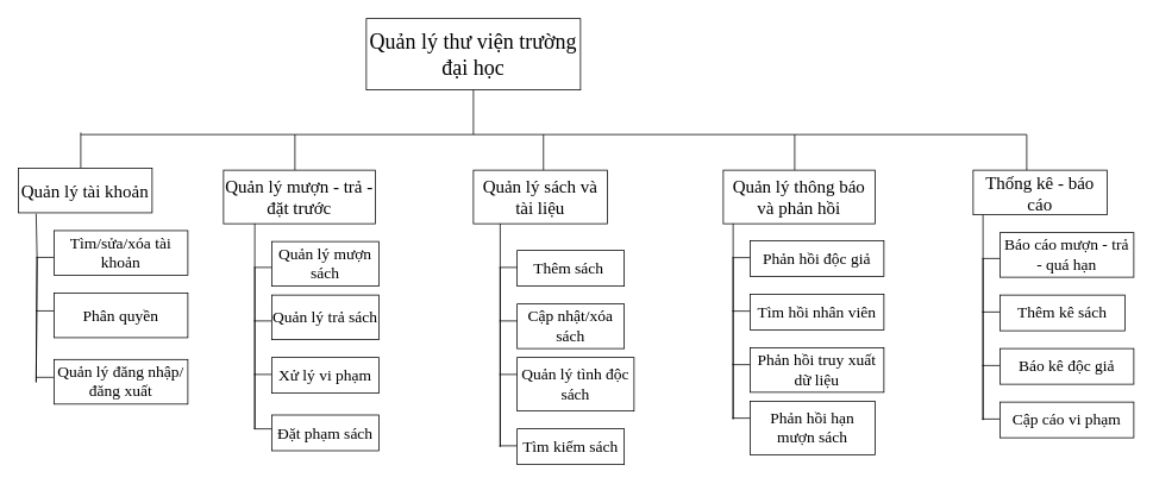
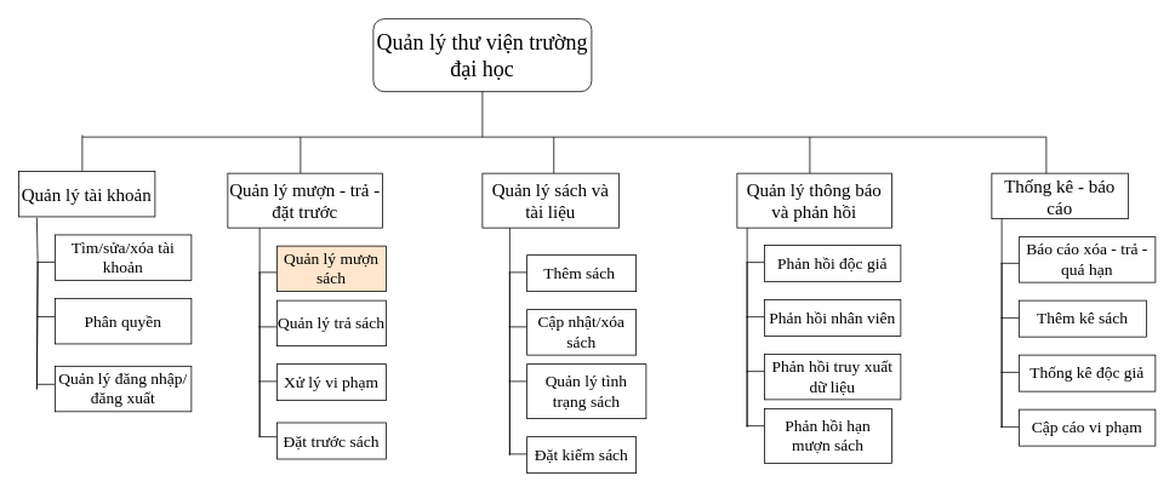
  <mxCell id="0" />
  <mxCell id="1" parent="0" />
- <mxCell id="2" value="&lt;font style=&quot;font-size: 24px;&quot; face=&quot;Times New Roman&quot;&gt;Quản lý thư viện trường đại học&lt;/font&gt;" style="rounded=0;whiteSpace=wrap;html=1;" vertex="1" parent="1"><mxGeometry x="410" y="20" width="240" height="80" as="geometry" /></mxCell>
+ <mxCell id="2" value="&lt;font style=&quot;font-size: 24px;&quot; face=&quot;Times New Roman&quot;&gt;Quản lý thư viện trường đại học&lt;/font&gt;" style="whiteSpace=wrap;html=1;rounded=1;" vertex="1" parent="1"><mxGeometry x="410" y="20" width="240" height="80" as="geometry" /></mxCell>
  <mxCell id="3" value="" style="endArrow=none;html=1;rounded=0;entryX=0.5;entryY=1;entryDx=0;entryDy=0;" edge="1" parent="1" target="2"><mxGeometry width="50" height="50" relative="1" as="geometry"><mxPoint x="530" y="150" as="sourcePoint" /><mxPoint x="530" y="290" as="targetPoint" /></mxGeometry></mxCell>
  <mxCell id="4" value="" style="endArrow=none;html=1;rounded=0;" edge="1" parent="1"><mxGeometry width="50" height="50" relative="1" as="geometry"><mxPoint x="90" y="150" as="sourcePoint" /><mxPoint x="1150" y="150" as="targetPoint" /><Array as="points"><mxPoint x="530" y="150" /></Array></mxGeometry></mxCell>
  <mxCell id="5" value="" style="endArrow=none;html=1;rounded=0;" edge="1" parent="1"><mxGeometry width="50" height="50" relative="1" as="geometry"><mxPoint x="90" y="147.75" as="sourcePoint" /><mxPoint x="90" y="187.75" as="targetPoint" /><Array as="points"><mxPoint x="90" y="187.75" /></Array></mxGeometry></mxCell>
  <mxCell id="6" value="" style="endArrow=none;html=1;rounded=0;" edge="1" parent="1"><mxGeometry width="50" height="50" relative="1" as="geometry"><mxPoint x="330" y="150" as="sourcePoint" /><mxPoint x="330" y="190" as="targetPoint" /><Array as="points"><mxPoint x="330" y="170" /><mxPoint x="330" y="190" /></Array></mxGeometry></mxCell>
  <mxCell id="7" value="" style="endArrow=none;html=1;rounded=0;" edge="1" parent="1"><mxGeometry width="50" height="50" relative="1" as="geometry"><mxPoint x="608.5" y="150" as="sourcePoint" /><mxPoint x="608.5" y="190" as="targetPoint" /><Array as="points"><mxPoint x="608.5" y="190" /></Array></mxGeometry></mxCell>
  <mxCell id="8" value="" style="endArrow=none;html=1;rounded=0;" edge="1" parent="1"><mxGeometry width="50" height="50" relative="1" as="geometry"><mxPoint x="890" y="150" as="sourcePoint" /><mxPoint x="890" y="190" as="targetPoint" /><Array as="points"><mxPoint x="890" y="190" /></Array></mxGeometry></mxCell>
  <mxCell id="9" value="" style="endArrow=none;html=1;rounded=0;" edge="1" parent="1"><mxGeometry width="50" height="50" relative="1" as="geometry"><mxPoint x="1150" y="150" as="sourcePoint" /><mxPoint x="1150" y="190" as="targetPoint" /><Array as="points"><mxPoint x="1150" y="190" /></Array></mxGeometry></mxCell>
  <mxCell id="10" value="&lt;font style=&quot;font-size: 20px;&quot; face=&quot;Times New Roman&quot;&gt;Quản lý tài khoản&lt;/font&gt;" style="rounded=0;whiteSpace=wrap;html=1;" vertex="1" parent="1"><mxGeometry x="20" y="187.75" width="150" height="50" as="geometry" /></mxCell>
  <mxCell id="11" value="&lt;font style=&quot;font-size: 20px;&quot; face=&quot;Times New Roman&quot;&gt;Quản lý mượn - trả - đặt trước&lt;/font&gt;" style="rounded=0;whiteSpace=wrap;html=1;" vertex="1" parent="1"><mxGeometry x="250" y="190" width="170" height="60" as="geometry" /></mxCell>
  <mxCell id="12" value="&lt;font style=&quot;font-size: 20px;&quot; face=&quot;Times New Roman&quot;&gt;Quản lý sách và tài liệu&lt;/font&gt;" style="rounded=0;whiteSpace=wrap;html=1;" vertex="1" parent="1"><mxGeometry x="530" y="190" width="150" height="60" as="geometry" /></mxCell>
  <mxCell id="13" value="&lt;font style=&quot;font-size: 20px;&quot; face=&quot;Times New Roman&quot;&gt;Quản lý thông báo và phản hồi&lt;/font&gt;" style="rounded=0;whiteSpace=wrap;html=1;" vertex="1" parent="1"><mxGeometry x="810" y="190" width="170" height="60" as="geometry" /></mxCell>
  <mxCell id="14" value="&lt;font face=&quot;Times New Roman&quot;&gt;&lt;span style=&quot;font-size: 20px;&quot;&gt;Thống kê - báo cáo&lt;/span&gt;&lt;/font&gt;" style="rounded=0;whiteSpace=wrap;html=1;" vertex="1" parent="1"><mxGeometry x="1090" y="190" width="150" height="50" as="geometry" /></mxCell>
  <mxCell id="15" value="" style="endArrow=none;html=1;rounded=0;" edge="1" parent="1"><mxGeometry width="50" height="50" relative="1" as="geometry"><mxPoint x="41" y="287.75" as="sourcePoint" /><mxPoint x="40" y="238.75" as="targetPoint" /><Array as="points"><mxPoint x="40" y="427.75" /><mxPoint x="41" y="287.75" /></Array></mxGeometry></mxCell>
  <mxCell id="16" value="" style="endArrow=none;html=1;rounded=0;" edge="1" parent="1"><mxGeometry width="50" height="50" relative="1" as="geometry"><mxPoint x="40" y="287.75" as="sourcePoint" /><mxPoint x="60" y="287.75" as="targetPoint" /></mxGeometry></mxCell>
  <mxCell id="17" value="" style="endArrow=none;html=1;rounded=0;" edge="1" parent="1"><mxGeometry width="50" height="50" relative="1" as="geometry"><mxPoint x="40" y="347.75" as="sourcePoint" /><mxPoint x="60" y="347.75" as="targetPoint" /></mxGeometry></mxCell>
  <mxCell id="18" value="" style="endArrow=none;html=1;rounded=0;entryX=0.09;entryY=1.028;entryDx=0;entryDy=0;entryPerimeter=0;" edge="1" parent="1"><mxGeometry width="50" height="50" relative="1" as="geometry"><mxPoint x="285" y="299" as="sourcePoint" /><mxPoint x="285" y="250" as="targetPoint" /><Array as="points"><mxPoint x="285" y="480" /><mxPoint x="285" y="299" /></Array></mxGeometry></mxCell>
  <mxCell id="19" value="" style="endArrow=none;html=1;rounded=0;" edge="1" parent="1"><mxGeometry width="50" height="50" relative="1" as="geometry"><mxPoint x="284" y="299" as="sourcePoint" /><mxPoint x="304" y="299" as="targetPoint" /></mxGeometry></mxCell>
  <mxCell id="20" value="" style="endArrow=none;html=1;rounded=0;" edge="1" parent="1"><mxGeometry width="50" height="50" relative="1" as="geometry"><mxPoint x="284" y="419" as="sourcePoint" /><mxPoint x="304" y="419" as="targetPoint" /></mxGeometry></mxCell>
  <mxCell id="21" value="" style="endArrow=none;html=1;rounded=0;entryX=0.09;entryY=1.028;entryDx=0;entryDy=0;entryPerimeter=0;" edge="1" parent="1"><mxGeometry width="50" height="50" relative="1" as="geometry"><mxPoint x="560" y="299" as="sourcePoint" /><mxPoint x="560" y="250" as="targetPoint" /><Array as="points"><mxPoint x="560" y="500" /><mxPoint x="560" y="299" /></Array></mxGeometry></mxCell>
  <mxCell id="22" value="" style="endArrow=none;html=1;rounded=0;" edge="1" parent="1"><mxGeometry width="50" height="50" relative="1" as="geometry"><mxPoint x="559" y="299" as="sourcePoint" /><mxPoint x="579" y="299" as="targetPoint" /></mxGeometry></mxCell>
  <mxCell id="23" value="" style="endArrow=none;html=1;rounded=0;" edge="1" parent="1"><mxGeometry width="50" height="50" relative="1" as="geometry"><mxPoint x="559" y="359" as="sourcePoint" /><mxPoint x="579" y="359" as="targetPoint" /></mxGeometry></mxCell>
  <mxCell id="24" value="" style="endArrow=none;html=1;rounded=0;" edge="1" parent="1"><mxGeometry width="50" height="50" relative="1" as="geometry"><mxPoint x="559" y="419" as="sourcePoint" /><mxPoint x="579" y="419" as="targetPoint" /></mxGeometry></mxCell>
  <mxCell id="25" value="" style="endArrow=none;html=1;rounded=0;" edge="1" parent="1"><mxGeometry width="50" height="50" relative="1" as="geometry"><mxPoint x="821" y="288" as="sourcePoint" /><mxPoint x="821" y="250" as="targetPoint" /><Array as="points"><mxPoint x="821" y="469" /><mxPoint x="821" y="288" /></Array></mxGeometry></mxCell>
  <mxCell id="26" value="" style="endArrow=none;html=1;rounded=0;" edge="1" parent="1"><mxGeometry width="50" height="50" relative="1" as="geometry"><mxPoint x="820" y="288" as="sourcePoint" /><mxPoint x="840" y="288" as="targetPoint" /></mxGeometry></mxCell>
  <mxCell id="27" value="" style="endArrow=none;html=1;rounded=0;" edge="1" parent="1"><mxGeometry width="50" height="50" relative="1" as="geometry"><mxPoint x="820" y="348" as="sourcePoint" /><mxPoint x="840" y="348" as="targetPoint" /></mxGeometry></mxCell>
  <mxCell id="28" value="" style="endArrow=none;html=1;rounded=0;" edge="1" parent="1"><mxGeometry width="50" height="50" relative="1" as="geometry"><mxPoint x="820" y="408" as="sourcePoint" /><mxPoint x="840" y="408" as="targetPoint" /></mxGeometry></mxCell>
  <mxCell id="29" value="" style="endArrow=none;html=1;rounded=0;entryX=0.09;entryY=1.028;entryDx=0;entryDy=0;entryPerimeter=0;" edge="1" parent="1"><mxGeometry width="50" height="50" relative="1" as="geometry"><mxPoint x="1101" y="289" as="sourcePoint" /><mxPoint x="1101" y="240" as="targetPoint" /><Array as="points"><mxPoint x="1101" y="470" /><mxPoint x="1101" y="289" /></Array></mxGeometry></mxCell>
  <mxCell id="30" value="" style="endArrow=none;html=1;rounded=0;" edge="1" parent="1"><mxGeometry width="50" height="50" relative="1" as="geometry"><mxPoint x="1100" y="289" as="sourcePoint" /><mxPoint x="1120" y="289" as="targetPoint" /></mxGeometry></mxCell>
  <mxCell id="31" value="" style="endArrow=none;html=1;rounded=0;" edge="1" parent="1"><mxGeometry width="50" height="50" relative="1" as="geometry"><mxPoint x="1100" y="349" as="sourcePoint" /><mxPoint x="1120" y="349" as="targetPoint" /></mxGeometry></mxCell>
  <mxCell id="32" value="" style="endArrow=none;html=1;rounded=0;" edge="1" parent="1"><mxGeometry width="50" height="50" relative="1" as="geometry"><mxPoint x="1100" y="409" as="sourcePoint" /><mxPoint x="1120" y="409" as="targetPoint" /></mxGeometry></mxCell>
  <mxCell id="33" value="&lt;font face=&quot;Times New Roman&quot;&gt;&lt;span style=&quot;font-size: 18px;&quot;&gt;Tìm/sửa/xóa tài khoản&lt;/span&gt;&lt;/font&gt;" style="rounded=0;whiteSpace=wrap;html=1;" vertex="1" parent="1"><mxGeometry x="60" y="257.75" width="150" height="50" as="geometry" /></mxCell>
  <mxCell id="34" value="&lt;font face=&quot;Times New Roman&quot;&gt;&lt;span style=&quot;font-size: 18px;&quot;&gt;Phân quyền&lt;/span&gt;&lt;/font&gt;" style="rounded=0;whiteSpace=wrap;html=1;" vertex="1" parent="1"><mxGeometry x="60" y="327.75" width="150" height="50" as="geometry" /></mxCell>
- <mxCell id="35" value="&lt;font face=&quot;Times New Roman&quot;&gt;&lt;span style=&quot;font-size: 18px;&quot;&gt;Quản lý mượn sách&lt;/span&gt;&lt;/font&gt;" style="rounded=0;whiteSpace=wrap;html=1;" vertex="1" parent="1"><mxGeometry x="304" y="270" width="120" height="50" as="geometry" /></mxCell>
+ <mxCell id="35" value="&lt;font face=&quot;Times New Roman&quot;&gt;&lt;span style=&quot;font-size: 18px;&quot;&gt;Quản lý mượn sách&lt;/span&gt;&lt;/font&gt;" style="rounded=0;whiteSpace=wrap;html=1;fillColor=#ffe6cc;" vertex="1" parent="1"><mxGeometry x="304" y="270" width="120" height="50" as="geometry" /></mxCell>
  <mxCell id="36" value="&lt;font style=&quot;font-size: 18px;&quot; face=&quot;Times New Roman&quot;&gt;Xử lý vi phạm&lt;/font&gt;" style="rounded=0;whiteSpace=wrap;html=1;" vertex="1" parent="1"><mxGeometry x="304" y="400" width="120" height="40" as="geometry" /></mxCell>
- <mxCell id="37" value="&lt;font face=&quot;Times New Roman&quot;&gt;&lt;span style=&quot;font-size: 18px;&quot;&gt;Đặt phạm sách&lt;/span&gt;&lt;/font&gt;" style="rounded=0;whiteSpace=wrap;html=1;" vertex="1" parent="1"><mxGeometry x="304" y="464.5" width="120" height="40" as="geometry" /></mxCell>
+ <mxCell id="37" value="&lt;font face=&quot;Times New Roman&quot;&gt;&lt;span style=&quot;font-size: 18px;&quot;&gt;Đặt trước sách&lt;/span&gt;&lt;/font&gt;" style="rounded=0;whiteSpace=wrap;html=1;" vertex="1" parent="1"><mxGeometry x="304" y="464.5" width="120" height="40" as="geometry" /></mxCell>
  <mxCell id="38" value="" style="endArrow=none;html=1;rounded=0;" edge="1" parent="1"><mxGeometry width="50" height="50" relative="1" as="geometry"><mxPoint x="284" y="480" as="sourcePoint" /><mxPoint x="304" y="480" as="targetPoint" /></mxGeometry></mxCell>
  <mxCell id="39" value="&lt;font style=&quot;font-size: 18px;&quot; face=&quot;Times New Roman&quot;&gt;Thêm sách&amp;nbsp;&lt;/font&gt;" style="rounded=0;whiteSpace=wrap;html=1;" vertex="1" parent="1"><mxGeometry x="579" y="280" width="120" height="40" as="geometry" /></mxCell>
  <mxCell id="40" value="&lt;font style=&quot;font-size: 18px;&quot; face=&quot;Times New Roman&quot;&gt;Cập nhật/xóa sách&lt;/font&gt;" style="rounded=0;whiteSpace=wrap;html=1;" vertex="1" parent="1"><mxGeometry x="579" y="340" width="120" height="50" as="geometry" /></mxCell>
- <mxCell id="41" value="&lt;font style=&quot;font-size: 18px;&quot; face=&quot;Times New Roman&quot;&gt;Quản lý tình độc sách&lt;/font&gt;" style="rounded=0;whiteSpace=wrap;html=1;" vertex="1" parent="1"><mxGeometry x="579" y="400" width="131" height="60" as="geometry" /></mxCell>
+ <mxCell id="41" value="&lt;font style=&quot;font-size: 18px;&quot; face=&quot;Times New Roman&quot;&gt;Quản lý tình trạng sách&lt;/font&gt;" style="rounded=0;whiteSpace=wrap;html=1;" vertex="1" parent="1"><mxGeometry x="579" y="400" width="131" height="60" as="geometry" /></mxCell>
  <mxCell id="42" value="&lt;font style=&quot;font-size: 18px;&quot; face=&quot;Times New Roman&quot;&gt;Phản hồi độc giả&lt;/font&gt;" style="rounded=0;whiteSpace=wrap;html=1;" vertex="1" parent="1"><mxGeometry x="840" y="269" width="150" height="40" as="geometry" /></mxCell>
- <mxCell id="43" value="&lt;font style=&quot;font-size: 18px;&quot; face=&quot;Times New Roman&quot;&gt;Báo cáo mượn - trả - quá hạn&lt;/font&gt;" style="rounded=0;whiteSpace=wrap;html=1;" vertex="1" parent="1"><mxGeometry x="1120" y="260" width="150" height="50" as="geometry" /></mxCell>
+ <mxCell id="43" value="&lt;font style=&quot;font-size: 18px;&quot; face=&quot;Times New Roman&quot;&gt;Báo cáo xóa - trả - quá hạn&lt;/font&gt;" style="rounded=0;whiteSpace=wrap;html=1;" vertex="1" parent="1"><mxGeometry x="1120" y="260" width="150" height="50" as="geometry" /></mxCell>
  <mxCell id="44" value="&lt;font style=&quot;font-size: 18px;&quot; face=&quot;Times New Roman&quot;&gt;Thêm kê sách&lt;/font&gt;" style="rounded=0;whiteSpace=wrap;html=1;" vertex="1" parent="1"><mxGeometry x="1120" y="330" width="140" height="40" as="geometry" /></mxCell>
- <mxCell id="45" value="&lt;font style=&quot;font-size: 18px;&quot; face=&quot;Times New Roman&quot;&gt;Báo kê độc giả&lt;/font&gt;" style="rounded=0;whiteSpace=wrap;html=1;" vertex="1" parent="1"><mxGeometry x="1120" y="390" width="150" height="40" as="geometry" /></mxCell>
+ <mxCell id="45" value="&lt;font style=&quot;font-size: 18px;&quot; face=&quot;Times New Roman&quot;&gt;Thống kê độc giả&lt;/font&gt;" style="rounded=0;whiteSpace=wrap;html=1;" vertex="1" parent="1"><mxGeometry x="1120" y="390" width="150" height="40" as="geometry" /></mxCell>
  <mxCell id="46" value="" style="endArrow=none;html=1;rounded=0;" edge="1" parent="1"><mxGeometry width="50" height="50" relative="1" as="geometry"><mxPoint x="1100" y="469" as="sourcePoint" /><mxPoint x="1120" y="469" as="targetPoint" /></mxGeometry></mxCell>
  <mxCell id="47" value="&lt;font style=&quot;font-size: 18px;&quot; face=&quot;Times New Roman&quot;&gt;Cập cáo vi phạm&lt;/font&gt;" style="rounded=0;whiteSpace=wrap;html=1;" vertex="1" parent="1"><mxGeometry x="1120" y="450" width="150" height="40" as="geometry" /></mxCell>
- <mxCell id="48" value="&lt;font style=&quot;font-size: 18px;&quot; face=&quot;Times New Roman&quot;&gt;Tìm hồi nhân viên&lt;/font&gt;" style="rounded=0;whiteSpace=wrap;html=1;" vertex="1" parent="1"><mxGeometry x="840" y="329" width="150" height="40" as="geometry" /></mxCell>
+ <mxCell id="48" value="&lt;font style=&quot;font-size: 18px;&quot; face=&quot;Times New Roman&quot;&gt;Phản hồi nhân viên&lt;/font&gt;" style="rounded=0;whiteSpace=wrap;html=1;" vertex="1" parent="1"><mxGeometry x="840" y="329" width="150" height="40" as="geometry" /></mxCell>
  <mxCell id="49" value="&lt;font style=&quot;font-size: 18px;&quot; face=&quot;Times New Roman&quot;&gt;Phản hồi truy xuất dữ liệu&lt;/font&gt;" style="rounded=0;whiteSpace=wrap;html=1;" vertex="1" parent="1"><mxGeometry x="840" y="389" width="150" height="50" as="geometry" /></mxCell>
  <mxCell id="50" value="" style="endArrow=none;html=1;rounded=0;" edge="1" parent="1"><mxGeometry width="50" height="50" relative="1" as="geometry"><mxPoint x="820" y="468" as="sourcePoint" /><mxPoint x="840" y="468" as="targetPoint" /></mxGeometry></mxCell>
  <mxCell id="51" value="&lt;font face=&quot;Times New Roman&quot;&gt;&lt;span style=&quot;font-size: 18px;&quot;&gt;Phản hồi hạn mượn sách&lt;/span&gt;&lt;/font&gt;" style="rounded=0;whiteSpace=wrap;html=1;" vertex="1" parent="1"><mxGeometry x="840" y="449" width="140" height="60" as="geometry" /></mxCell>
  <mxCell id="52" value="" style="endArrow=none;html=1;rounded=0;" edge="1" parent="1"><mxGeometry width="50" height="50" relative="1" as="geometry"><mxPoint x="40" y="422.25" as="sourcePoint" /><mxPoint x="60" y="422.25" as="targetPoint" /></mxGeometry></mxCell>
  <mxCell id="53" value="&lt;font face=&quot;Times New Roman&quot;&gt;&lt;span style=&quot;font-size: 18px;&quot;&gt;Quản lý đăng nhập/đăng xuất&lt;/span&gt;&lt;/font&gt;" style="rounded=0;whiteSpace=wrap;html=1;" vertex="1" parent="1"><mxGeometry x="60" y="402.25" width="150" height="50" as="geometry" /></mxCell>
  <mxCell id="54" value="" style="endArrow=none;html=1;rounded=0;" edge="1" parent="1"><mxGeometry width="50" height="50" relative="1" as="geometry"><mxPoint x="559" y="499" as="sourcePoint" /><mxPoint x="579" y="499" as="targetPoint" /></mxGeometry></mxCell>
- <mxCell id="55" value="&lt;font face=&quot;Times New Roman&quot;&gt;&lt;span style=&quot;font-size: 18px;&quot;&gt;Tìm kiếm sách&lt;/span&gt;&lt;/font&gt;" style="rounded=0;whiteSpace=wrap;html=1;" vertex="1" parent="1"><mxGeometry x="579" y="480" width="120" height="40" as="geometry" /></mxCell>
+ <mxCell id="55" value="&lt;font face=&quot;Times New Roman&quot;&gt;&lt;span style=&quot;font-size: 18px;&quot;&gt;Đặt kiếm sách&lt;/span&gt;&lt;/font&gt;" style="rounded=0;whiteSpace=wrap;html=1;" vertex="1" parent="1"><mxGeometry x="579" y="480" width="120" height="40" as="geometry" /></mxCell>
  <mxCell id="56" value="" style="endArrow=none;html=1;rounded=0;" edge="1" parent="1"><mxGeometry width="50" height="50" relative="1" as="geometry"><mxPoint x="284" y="359" as="sourcePoint" /><mxPoint x="304" y="359" as="targetPoint" /></mxGeometry></mxCell>
  <mxCell id="57" value="&lt;font face=&quot;Times New Roman&quot;&gt;&lt;span style=&quot;font-size: 18px;&quot;&gt;Quản lý trả sách&lt;/span&gt;&lt;/font&gt;" style="rounded=0;whiteSpace=wrap;html=1;" vertex="1" parent="1"><mxGeometry x="304" y="330" width="120" height="50" as="geometry" /></mxCell>
